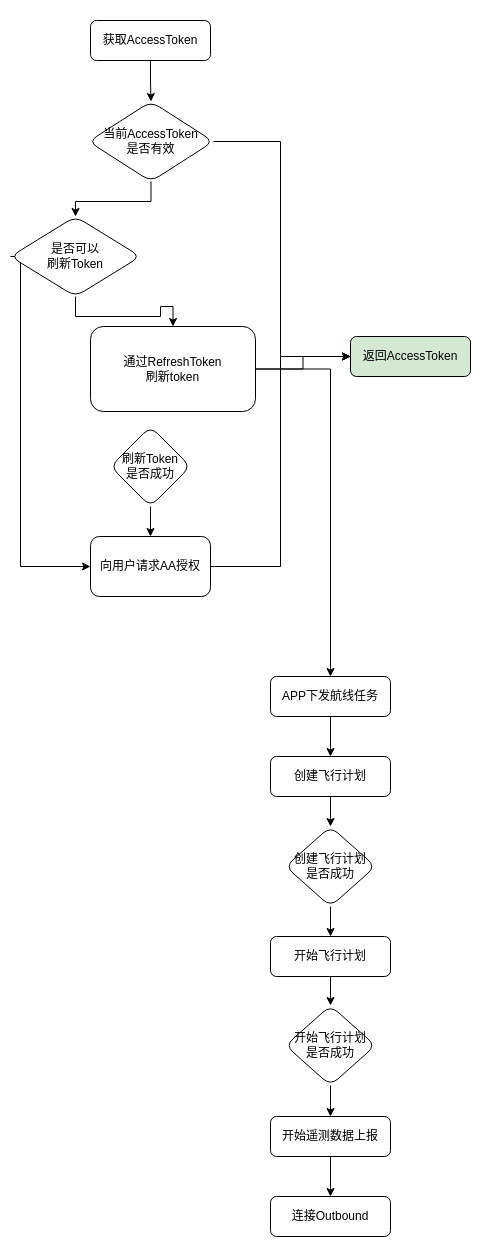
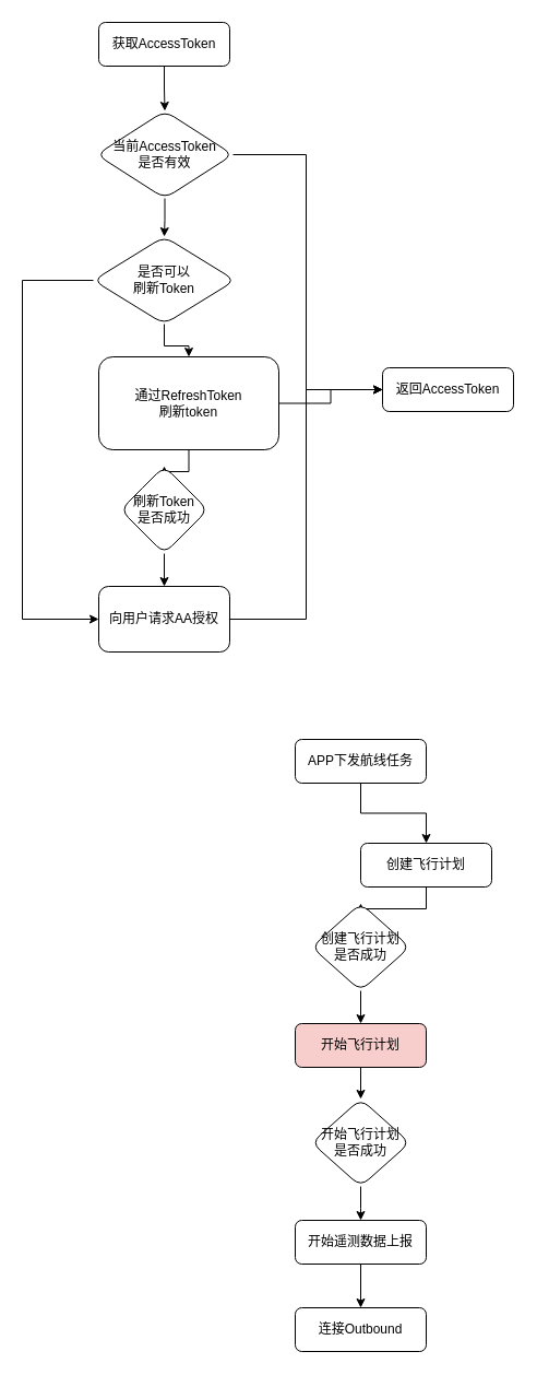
  <mxCell id="0" />
  <mxCell id="1" parent="0" />
  <mxCell id="2" value="" style="edgeStyle=orthogonalEdgeStyle;rounded=0;orthogonalLoop=1;jettySize=auto;html=1;" parent="1" source="3" target="6" edge="1"><mxGeometry relative="1" as="geometry" /></mxCell>
  <mxCell id="3" value="获取AccessToken" style="rounded=1;whiteSpace=wrap;html=1;fontSize=12;glass=0;strokeWidth=1;shadow=0;" parent="1" vertex="1"><mxGeometry x="90" y="20" width="120" height="40" as="geometry" /></mxCell>
  <mxCell id="4" value="" style="edgeStyle=orthogonalEdgeStyle;rounded=0;orthogonalLoop=1;jettySize=auto;html=1;" parent="1" source="6" target="9" edge="1"><mxGeometry relative="1" as="geometry" /></mxCell>
  <mxCell id="5" style="edgeStyle=orthogonalEdgeStyle;rounded=0;orthogonalLoop=1;jettySize=auto;html=1;exitX=1;exitY=0.5;exitDx=0;exitDy=0;entryX=0;entryY=0.5;entryDx=0;entryDy=0;" parent="1" source="6" target="17" edge="1"><mxGeometry relative="1" as="geometry"><Array as="points"><mxPoint x="280" y="141" /><mxPoint x="280" y="356" /></Array></mxGeometry></mxCell>
  <mxCell id="6" value="当前AccessToken&lt;br&gt;是否有效" style="rhombus;whiteSpace=wrap;html=1;rounded=1;glass=0;strokeWidth=1;shadow=0;" parent="1" vertex="1"><mxGeometry x="88" y="101" width="125" height="80" as="geometry" /></mxCell>
  <mxCell id="7" value="" style="edgeStyle=orthogonalEdgeStyle;rounded=0;orthogonalLoop=1;jettySize=auto;html=1;" parent="1" source="9" target="12" edge="1"><mxGeometry relative="1" as="geometry" /></mxCell>
  <mxCell id="8" style="edgeStyle=orthogonalEdgeStyle;rounded=0;orthogonalLoop=1;jettySize=auto;html=1;exitX=0;exitY=0.5;exitDx=0;exitDy=0;entryX=0;entryY=0.5;entryDx=0;entryDy=0;" parent="1" source="9" target="16" edge="1"><mxGeometry relative="1" as="geometry"><Array as="points"><mxPoint x="20" y="256" /><mxPoint x="20" y="566" /></Array></mxGeometry></mxCell>
- <mxCell id="9" value="是否可以&lt;br&gt;刷新Token" style="rhombus;whiteSpace=wrap;html=1;rounded=1;glass=0;strokeWidth=1;shadow=0;" parent="1" vertex="1"><mxGeometry x="10" y="216" width="130" height="80" as="geometry" /></mxCell>
- <mxCell id="10" value="" style="edgeStyle=orthogonalEdgeStyle;rounded=0;orthogonalLoop=1;jettySize=auto;html=1;" parent="1" source="12" target="19" edge="1"><mxGeometry relative="1" as="geometry" /></mxCell>
+ <mxCell id="9" value="是否可以&lt;br&gt;刷新Token" style="rhombus;whiteSpace=wrap;html=1;rounded=1;glass=0;strokeWidth=1;shadow=0;" parent="1" vertex="1"><mxGeometry x="85" y="216" width="130" height="80" as="geometry" /></mxCell>
+ <mxCell id="10" value="" style="edgeStyle=orthogonalEdgeStyle;rounded=0;orthogonalLoop=1;jettySize=auto;html=1;" parent="1" source="12" target="14" edge="1"><mxGeometry relative="1" as="geometry" /></mxCell>
  <mxCell id="11" style="edgeStyle=orthogonalEdgeStyle;rounded=0;orthogonalLoop=1;jettySize=auto;html=1;exitX=1;exitY=0.5;exitDx=0;exitDy=0;" parent="1" source="12" target="17" edge="1"><mxGeometry relative="1" as="geometry" /></mxCell>
  <mxCell id="12" value="通过RefreshToken&lt;br&gt;刷新token" style="whiteSpace=wrap;html=1;rounded=1;glass=0;strokeWidth=1;shadow=0;" parent="1" vertex="1"><mxGeometry x="90" y="326" width="165" height="85" as="geometry" /></mxCell>
  <mxCell id="13" value="" style="edgeStyle=orthogonalEdgeStyle;rounded=0;orthogonalLoop=1;jettySize=auto;html=1;" parent="1" source="14" target="16" edge="1"><mxGeometry relative="1" as="geometry" /></mxCell>
  <mxCell id="14" value="刷新Token&lt;br&gt;是否成功" style="rhombus;whiteSpace=wrap;html=1;rounded=1;glass=0;strokeWidth=1;shadow=0;" parent="1" vertex="1"><mxGeometry x="110" y="426" width="80" height="80" as="geometry" /></mxCell>
  <mxCell id="15" style="edgeStyle=orthogonalEdgeStyle;rounded=0;orthogonalLoop=1;jettySize=auto;html=1;exitX=1;exitY=0.5;exitDx=0;exitDy=0;entryX=0;entryY=0.5;entryDx=0;entryDy=0;" parent="1" source="16" target="17" edge="1"><mxGeometry relative="1" as="geometry"><Array as="points"><mxPoint x="280" y="566" /><mxPoint x="280" y="356" /></Array></mxGeometry></mxCell>
  <mxCell id="16" value="向用户请求AA授权" style="whiteSpace=wrap;html=1;rounded=1;glass=0;strokeWidth=1;shadow=0;" parent="1" vertex="1"><mxGeometry x="90" y="536" width="120" height="60" as="geometry" /></mxCell>
- <mxCell id="17" value="返回AccessToken" style="rounded=1;whiteSpace=wrap;html=1;fontSize=12;glass=0;strokeWidth=1;shadow=0;fillColor=#d5e8d4;" parent="1" vertex="1"><mxGeometry x="350" y="336" width="120" height="40" as="geometry" /></mxCell>
+ <mxCell id="17" value="返回AccessToken" style="rounded=1;whiteSpace=wrap;html=1;fontSize=12;glass=0;strokeWidth=1;shadow=0;" parent="1" vertex="1"><mxGeometry x="350" y="336" width="120" height="40" as="geometry" /></mxCell>
  <mxCell id="18" value="" style="edgeStyle=orthogonalEdgeStyle;rounded=0;orthogonalLoop=1;jettySize=auto;html=1;" edge="1" parent="1" source="19" target="21"><mxGeometry relative="1" as="geometry" /></mxCell>
  <mxCell id="19" value="APP下发航线任务" style="rounded=1;whiteSpace=wrap;html=1;fontSize=12;glass=0;strokeWidth=1;shadow=0;" vertex="1" parent="1"><mxGeometry x="270" y="676" width="120" height="40" as="geometry" /></mxCell>
  <mxCell id="20" style="edgeStyle=orthogonalEdgeStyle;rounded=0;orthogonalLoop=1;jettySize=auto;html=1;exitX=0.5;exitY=1;exitDx=0;exitDy=0;entryX=0.5;entryY=0;entryDx=0;entryDy=0;" edge="1" parent="1" source="21" target="25"><mxGeometry relative="1" as="geometry" /></mxCell>
- <mxCell id="21" value="创建飞行计划" style="rounded=1;whiteSpace=wrap;html=1;fontSize=12;glass=0;strokeWidth=1;shadow=0;" vertex="1" parent="1"><mxGeometry x="270" y="756" width="120" height="40" as="geometry" /></mxCell>
+ <mxCell id="21" value="创建飞行计划" style="rounded=1;whiteSpace=wrap;html=1;fontSize=12;glass=0;strokeWidth=1;shadow=0;" vertex="1" parent="1"><mxGeometry x="330" y="771" width="120" height="40" as="geometry" /></mxCell>
  <mxCell id="22" style="edgeStyle=orthogonalEdgeStyle;rounded=0;orthogonalLoop=1;jettySize=auto;html=1;exitX=0.5;exitY=1;exitDx=0;exitDy=0;" edge="1" parent="1" source="23" target="27"><mxGeometry relative="1" as="geometry" /></mxCell>
- <mxCell id="23" value="开始飞行计划" style="rounded=1;whiteSpace=wrap;html=1;fontSize=12;glass=0;strokeWidth=1;shadow=0;" vertex="1" parent="1"><mxGeometry x="270" y="936" width="120" height="40" as="geometry" /></mxCell>
+ <mxCell id="23" value="开始飞行计划" style="rounded=1;whiteSpace=wrap;html=1;fontSize=12;glass=0;strokeWidth=1;shadow=0;fillColor=#f8cecc;" vertex="1" parent="1"><mxGeometry x="270" y="936" width="120" height="40" as="geometry" /></mxCell>
  <mxCell id="24" style="edgeStyle=orthogonalEdgeStyle;rounded=0;orthogonalLoop=1;jettySize=auto;html=1;exitX=0.5;exitY=1;exitDx=0;exitDy=0;entryX=0.5;entryY=0;entryDx=0;entryDy=0;" edge="1" parent="1" source="25" target="23"><mxGeometry relative="1" as="geometry" /></mxCell>
  <mxCell id="25" value="创建飞行计划&lt;br&gt;是否成功" style="rhombus;whiteSpace=wrap;html=1;rounded=1;glass=0;strokeWidth=1;shadow=0;" vertex="1" parent="1"><mxGeometry x="285" y="826" width="90" height="80" as="geometry" /></mxCell>
  <mxCell id="26" value="" style="edgeStyle=orthogonalEdgeStyle;rounded=0;orthogonalLoop=1;jettySize=auto;html=1;" edge="1" parent="1" source="27"><mxGeometry relative="1" as="geometry"><mxPoint x="330" y="1116" as="targetPoint" /></mxGeometry></mxCell>
  <mxCell id="27" value="开始飞行计划&lt;br&gt;是否成功" style="rhombus;whiteSpace=wrap;html=1;rounded=1;glass=0;strokeWidth=1;shadow=0;" vertex="1" parent="1"><mxGeometry x="285" y="1005" width="90" height="80" as="geometry" /></mxCell>
  <mxCell id="28" style="edgeStyle=orthogonalEdgeStyle;rounded=0;orthogonalLoop=1;jettySize=auto;html=1;exitX=0.5;exitY=1;exitDx=0;exitDy=0;entryX=0.5;entryY=0;entryDx=0;entryDy=0;" edge="1" parent="1" source="29" target="30"><mxGeometry relative="1" as="geometry" /></mxCell>
  <mxCell id="29" value="开始遥测数据上报" style="rounded=1;whiteSpace=wrap;html=1;fontSize=12;glass=0;strokeWidth=1;shadow=0;" vertex="1" parent="1"><mxGeometry x="270" y="1116" width="120" height="40" as="geometry" /></mxCell>
  <mxCell id="30" value="连接Outbound" style="rounded=1;whiteSpace=wrap;html=1;fontSize=12;glass=0;strokeWidth=1;shadow=0;" vertex="1" parent="1"><mxGeometry x="270" y="1196" width="120" height="40" as="geometry" /></mxCell>
